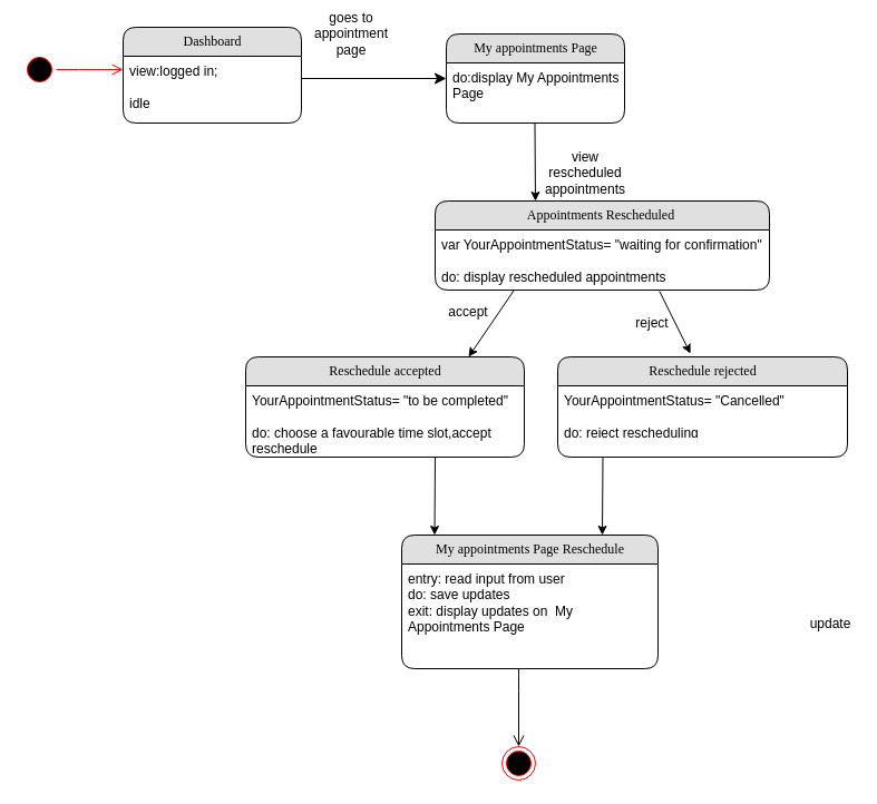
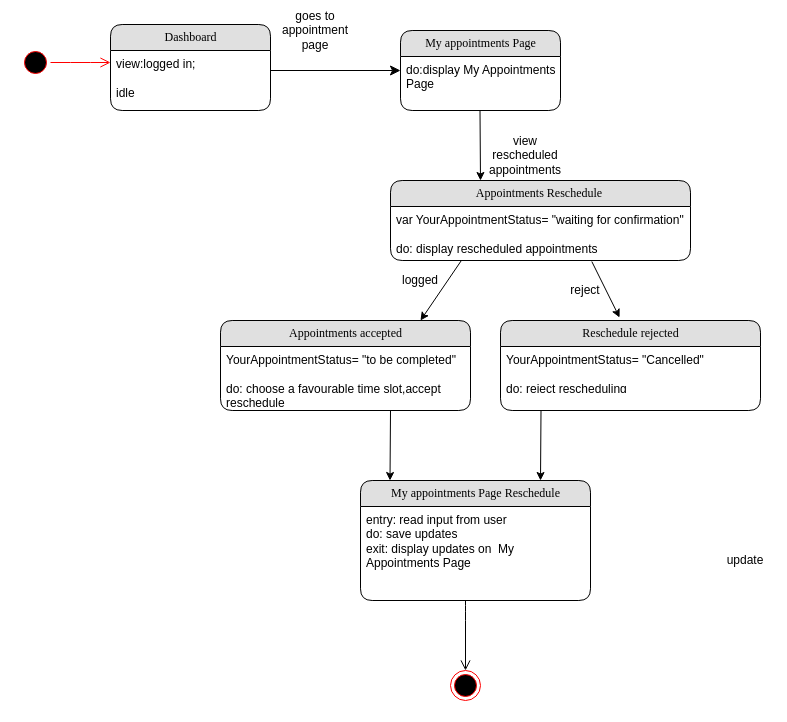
  <mxCell id="0" />
  <mxCell id="1" parent="0" />
  <mxCell id="2" value="Dashboard" style="swimlane;html=1;fontStyle=0;childLayout=stackLayout;horizontal=1;startSize=26;fillColor=#e0e0e0;horizontalStack=0;resizeParent=1;resizeLast=0;collapsible=1;marginBottom=0;swimlaneFillColor=#ffffff;align=center;rounded=1;shadow=0;comic=0;labelBackgroundColor=none;strokeWidth=1;fontFamily=Verdana;fontSize=12" parent="1" vertex="1"><mxGeometry x="110" y="24" width="160" height="86" as="geometry" /></mxCell>
  <mxCell id="3" value="view:logged in;&lt;br&gt;&lt;br&gt;idle" style="text;html=1;strokeColor=none;fillColor=none;spacingLeft=4;spacingRight=4;whiteSpace=wrap;overflow=hidden;rotatable=0;points=[[0,0.5],[1,0.5]];portConstraint=eastwest;" parent="2" vertex="1"><mxGeometry y="26" width="160" height="44" as="geometry" /></mxCell>
  <mxCell id="4" style="edgeStyle=orthogonalEdgeStyle;html=1;labelBackgroundColor=none;startFill=0;startSize=8;endFill=1;endSize=8;fontFamily=Verdana;fontSize=12;" parent="1" source="2" edge="1"><mxGeometry relative="1" as="geometry"><mxPoint x="400" y="70" as="targetPoint" /><Array as="points"><mxPoint x="190" y="90" /></Array></mxGeometry></mxCell>
  <mxCell id="5" value="goes to appointment page" style="text;html=1;strokeColor=none;fillColor=none;align=center;verticalAlign=middle;whiteSpace=wrap;rounded=0;" parent="1" vertex="1"><mxGeometry x="295" y="20" width="40" height="20" as="geometry" /></mxCell>
  <mxCell id="6" value="My appointments Page" style="swimlane;html=1;fontStyle=0;childLayout=stackLayout;horizontal=1;startSize=26;fillColor=#e0e0e0;horizontalStack=0;resizeParent=1;resizeLast=0;collapsible=1;marginBottom=0;swimlaneFillColor=#ffffff;align=center;rounded=1;shadow=0;comic=0;labelBackgroundColor=none;strokeWidth=1;fontFamily=Verdana;fontSize=12" parent="1" vertex="1"><mxGeometry x="400" y="30" width="160" height="80" as="geometry" /></mxCell>
  <mxCell id="7" value="do:display My Appointments Page" style="text;html=1;strokeColor=none;fillColor=none;spacingLeft=4;spacingRight=4;whiteSpace=wrap;overflow=hidden;rotatable=0;points=[[0,0.5],[1,0.5]];portConstraint=eastwest;" parent="6" vertex="1"><mxGeometry y="26" width="160" height="34" as="geometry" /></mxCell>
  <mxCell id="8" value="" style="endArrow=classic;html=1;" parent="1" edge="1"><mxGeometry width="50" height="50" relative="1" as="geometry"><mxPoint x="479.5" y="110" as="sourcePoint" /><mxPoint x="480" y="180" as="targetPoint" /></mxGeometry></mxCell>
  <mxCell id="9" value="" style="endArrow=classic;html=1;" parent="1" edge="1"><mxGeometry width="50" height="50" relative="1" as="geometry"><mxPoint x="474.5" y="240" as="sourcePoint" /><mxPoint x="420" y="320" as="targetPoint" /></mxGeometry></mxCell>
  <mxCell id="10" value="" style="ellipse;html=1;shape=startState;fillColor=#000000;strokeColor=#ff0000;" parent="1" vertex="1"><mxGeometry x="20" y="47" width="30" height="30" as="geometry" /></mxCell>
  <mxCell id="11" value="" style="edgeStyle=orthogonalEdgeStyle;html=1;verticalAlign=bottom;endArrow=open;endSize=8;strokeColor=#ff0000;" parent="1" source="10" edge="1"><mxGeometry relative="1" as="geometry"><mxPoint x="110" y="62" as="targetPoint" /></mxGeometry></mxCell>
  <mxCell id="12" value="" style="ellipse;html=1;shape=endState;fillColor=#000000;strokeColor=#ff0000;" parent="1" vertex="1"><mxGeometry x="450" y="670" width="30" height="30" as="geometry" /></mxCell>
  <mxCell id="13" value="" style="endArrow=classic;html=1;" parent="1" edge="1"><mxGeometry width="50" height="50" relative="1" as="geometry"><mxPoint x="390" y="410" as="sourcePoint" /><mxPoint x="389.5" y="480" as="targetPoint" /></mxGeometry></mxCell>
  <mxCell id="14" value="view rescheduled&lt;br&gt;appointments" style="text;html=1;strokeColor=none;fillColor=none;align=center;verticalAlign=middle;whiteSpace=wrap;rounded=0;" parent="1" vertex="1"><mxGeometry x="505" y="145" width="40" height="20" as="geometry" /></mxCell>
  <mxCell id="15" value="" style="endArrow=classic;html=1;entryX=0.458;entryY=-0.033;entryDx=0;entryDy=0;entryPerimeter=0;exitX=0.671;exitY=1.019;exitDx=0;exitDy=0;exitPerimeter=0;" parent="1" source="26" target="18" edge="1"><mxGeometry width="50" height="50" relative="1" as="geometry"><mxPoint x="500" y="270" as="sourcePoint" /><mxPoint x="520" y="320" as="targetPoint" /></mxGeometry></mxCell>
- <mxCell id="16" value="Reschedule accepted" style="swimlane;html=1;fontStyle=0;childLayout=stackLayout;horizontal=1;startSize=26;fillColor=#e0e0e0;horizontalStack=0;resizeParent=1;resizeLast=0;collapsible=1;marginBottom=0;swimlaneFillColor=#ffffff;align=center;rounded=1;shadow=0;comic=0;labelBackgroundColor=none;strokeWidth=1;fontFamily=Verdana;fontSize=12" parent="1" vertex="1"><mxGeometry x="220" y="320" width="250" height="90" as="geometry" /></mxCell>
+ <mxCell id="16" value="Appointments accepted" style="swimlane;html=1;fontStyle=0;childLayout=stackLayout;horizontal=1;startSize=26;fillColor=#e0e0e0;horizontalStack=0;resizeParent=1;resizeLast=0;collapsible=1;marginBottom=0;swimlaneFillColor=#ffffff;align=center;rounded=1;shadow=0;comic=0;labelBackgroundColor=none;strokeWidth=1;fontFamily=Verdana;fontSize=12" parent="1" vertex="1"><mxGeometry x="220" y="320" width="250" height="90" as="geometry" /></mxCell>
  <mxCell id="17" value="YourAppointmentStatus= &quot;to be completed&quot;&lt;br&gt;&lt;br&gt;do: choose a favourable time slot,accept reschedule&lt;br&gt;&amp;nbsp;" style="text;html=1;strokeColor=none;fillColor=none;spacingLeft=4;spacingRight=4;whiteSpace=wrap;overflow=hidden;rotatable=0;points=[[0,0.5],[1,0.5]];portConstraint=eastwest;" parent="16" vertex="1"><mxGeometry y="26" width="250" height="64" as="geometry" /></mxCell>
  <mxCell id="18" value="Reschedule rejected" style="swimlane;html=1;fontStyle=0;childLayout=stackLayout;horizontal=1;startSize=26;fillColor=#e0e0e0;horizontalStack=0;resizeParent=1;resizeLast=0;collapsible=1;marginBottom=0;swimlaneFillColor=#ffffff;align=center;rounded=1;shadow=0;comic=0;labelBackgroundColor=none;strokeWidth=1;fontFamily=Verdana;fontSize=12" parent="1" vertex="1"><mxGeometry x="500" y="320" width="260" height="90" as="geometry" /></mxCell>
  <mxCell id="19" value="YourAppointmentStatus= &quot;Cancelled&quot;&lt;br&gt;&lt;br&gt;do: reject rescheduling&amp;nbsp;&lt;br&gt;&amp;nbsp;" style="text;html=1;strokeColor=none;fillColor=none;spacingLeft=4;spacingRight=4;whiteSpace=wrap;overflow=hidden;rotatable=0;points=[[0,0.5],[1,0.5]];portConstraint=eastwest;" parent="18" vertex="1"><mxGeometry y="26" width="260" height="44" as="geometry" /></mxCell>
  <mxCell id="20" value="" style="endArrow=classic;html=1;" parent="1" edge="1"><mxGeometry width="50" height="50" relative="1" as="geometry"><mxPoint x="540.5" y="410" as="sourcePoint" /><mxPoint x="540" y="480" as="targetPoint" /></mxGeometry></mxCell>
  <mxCell id="21" value="" style="edgeStyle=orthogonalEdgeStyle;html=1;verticalAlign=bottom;endArrow=open;endSize=8;strokeColor=#000000;" parent="1" edge="1"><mxGeometry relative="1" as="geometry"><mxPoint x="465" y="670" as="targetPoint" /><mxPoint x="465" y="600" as="sourcePoint" /><Array as="points"><mxPoint x="465" y="610" /><mxPoint x="465" y="610" /></Array></mxGeometry></mxCell>
  <mxCell id="22" value="update" style="text;html=1;strokeColor=none;fillColor=none;align=center;verticalAlign=middle;whiteSpace=wrap;rounded=0;" parent="1" vertex="1"><mxGeometry x="725" y="550" width="40" height="20" as="geometry" /></mxCell>
- <mxCell id="23" value="accept" style="text;html=1;strokeColor=none;fillColor=none;align=center;verticalAlign=middle;whiteSpace=wrap;rounded=0;" parent="1" vertex="1"><mxGeometry x="400" y="270" width="40" height="20" as="geometry" /></mxCell>
+ <mxCell id="23" value="logged" style="text;html=1;strokeColor=none;fillColor=none;align=center;verticalAlign=middle;whiteSpace=wrap;rounded=0;" parent="1" vertex="1"><mxGeometry x="400" y="270" width="40" height="20" as="geometry" /></mxCell>
  <mxCell id="24" value="reject" style="text;html=1;strokeColor=none;fillColor=none;align=center;verticalAlign=middle;whiteSpace=wrap;rounded=0;" parent="1" vertex="1"><mxGeometry x="565" y="280" width="40" height="20" as="geometry" /></mxCell>
- <mxCell id="25" value="Appointments Rescheduled&amp;nbsp;" style="swimlane;html=1;fontStyle=0;childLayout=stackLayout;horizontal=1;startSize=26;fillColor=#e0e0e0;horizontalStack=0;resizeParent=1;resizeLast=0;collapsible=1;marginBottom=0;swimlaneFillColor=#ffffff;align=center;rounded=1;shadow=0;comic=0;labelBackgroundColor=none;strokeWidth=1;fontFamily=Verdana;fontSize=12" parent="1" vertex="1"><mxGeometry x="390" y="180" width="300" height="80" as="geometry" /></mxCell>
+ <mxCell id="25" value="Appointments Reschedule&amp;nbsp;" style="swimlane;html=1;fontStyle=0;childLayout=stackLayout;horizontal=1;startSize=26;fillColor=#e0e0e0;horizontalStack=0;resizeParent=1;resizeLast=0;collapsible=1;marginBottom=0;swimlaneFillColor=#ffffff;align=center;rounded=1;shadow=0;comic=0;labelBackgroundColor=none;strokeWidth=1;fontFamily=Verdana;fontSize=12" parent="1" vertex="1"><mxGeometry x="390" y="180" width="300" height="80" as="geometry" /></mxCell>
  <mxCell id="26" value="var YourAppointmentStatus= &quot;waiting for confirmation&quot;&lt;br&gt;&lt;br&gt;do: display rescheduled appointments" style="text;html=1;strokeColor=none;fillColor=none;spacingLeft=4;spacingRight=4;whiteSpace=wrap;overflow=hidden;rotatable=0;points=[[0,0.5],[1,0.5]];portConstraint=eastwest;" parent="25" vertex="1"><mxGeometry y="26" width="300" height="54" as="geometry" /></mxCell>
  <mxCell id="27" value="My appointments Page Reschedule" style="swimlane;html=1;fontStyle=0;childLayout=stackLayout;horizontal=1;startSize=26;fillColor=#e0e0e0;horizontalStack=0;resizeParent=1;resizeLast=0;collapsible=1;marginBottom=0;swimlaneFillColor=#ffffff;align=center;rounded=1;shadow=0;comic=0;labelBackgroundColor=none;strokeWidth=1;fontFamily=Verdana;fontSize=12" parent="1" vertex="1"><mxGeometry x="360" y="480" width="230" height="120" as="geometry" /></mxCell>
  <mxCell id="28" value="entry: read input from user&lt;br&gt;do: save updates&lt;br&gt;exit: display updates on&amp;nbsp; My Appointments Page" style="text;html=1;strokeColor=none;fillColor=none;spacingLeft=4;spacingRight=4;whiteSpace=wrap;overflow=hidden;rotatable=0;points=[[0,0.5],[1,0.5]];portConstraint=eastwest;" parent="27" vertex="1"><mxGeometry y="26" width="230" height="94" as="geometry" /></mxCell>
